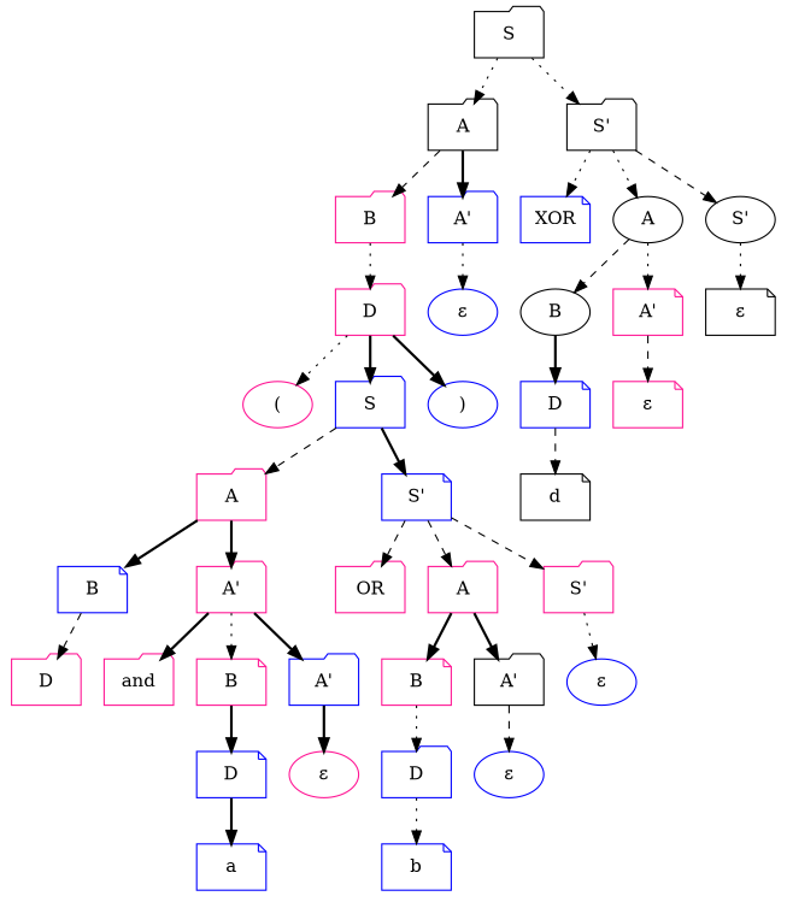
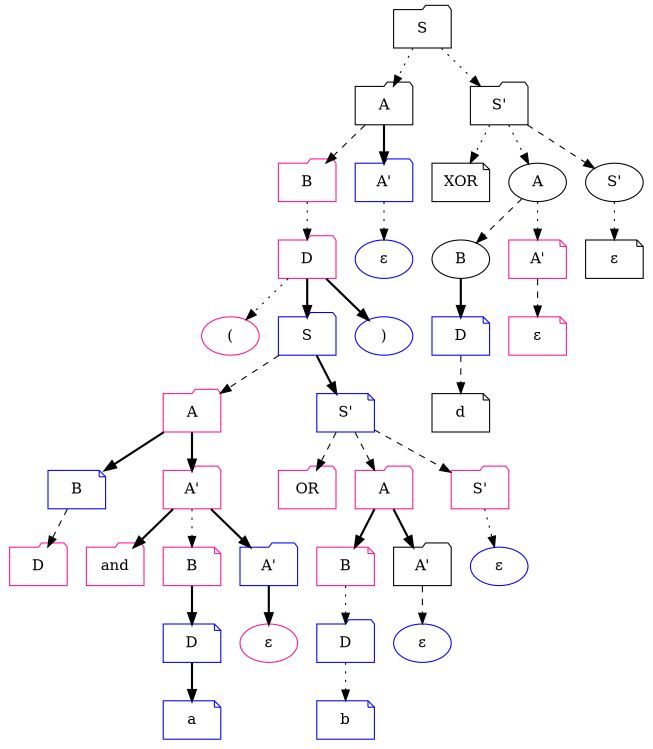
  digraph {
    node [color=deeppink shape=folder]
    edge [style=bold]
    n1 [color=black label=S]
    n2 [color=black label=A]
    n3 [color=black label="S'"]
    n4 [label=B]
    n5 [color=blue label="A'"]
-   n6 [color=blue label=XOR shape=note]
+   n6 [color=black label=XOR shape=note]
    n7 [color=black label=A shape=ellipse]
    n8 [color=black label="S'" shape=ellipse]
    n9 [label=D]
    n10 [color=blue label="ε" shape=ellipse]
    n11 [label="(" shape=ellipse]
    n12 [color=blue label=S]
    n13 [color=blue label=")" shape=ellipse]
    n14 [label=A]
    n15 [color=blue label="S'" shape=note]
    n16 [color=blue label=B shape=note]
    n17 [label="A'"]
    n18 [label=OR]
    n19 [label=A]
    n20 [label="S'"]
    n21 [label=D]
    n22 [label=and]
    n23 [label=B shape=note]
    n24 [color=blue label="A'"]
    n25 [color=blue label=D shape=note]
    n26 [label="ε" shape=ellipse]
    n27 [color=blue label=a shape=note]
    n28 [label=B shape=note]
    n29 [color=black label="A'"]
    n30 [color=blue label="ε" shape=ellipse]
    n31 [color=blue label=D]
    n32 [color=blue label="ε" shape=ellipse]
    n33 [color=blue label=b shape=note]
    n34 [color=black label=B shape=ellipse]
    n35 [label="A'" shape=note]
    n36 [color=black label="ε" shape=note]
    n37 [color=blue label=D shape=note]
    n38 [label="ε" shape=note]
    n39 [color=black label=d shape=note]
    n1 -> n2 [style=dotted]
    n1 -> n3 [style=dotted]
    n2 -> n4 [style=dashed]
    n2 -> n5
    n3 -> n6 [style=dotted]
    n3 -> n7 [style=dotted]
    n3 -> n8 [style=dashed]
    n4 -> n9 [style=dotted]
    n5 -> n10 [style=dotted]
    n7 -> n34 [style=dashed]
    n7 -> n35 [style=dotted]
    n8 -> n36 [style=dotted]
    n9 -> n11 [style=dotted]
    n9 -> n12
    n9 -> n13
    n12 -> n14 [style=dashed]
    n12 -> n15
    n14 -> n16
    n14 -> n17
    n15 -> n18 [style=dashed]
    n15 -> n19 [style=dashed]
    n15 -> n20 [style=dashed]
    n16 -> n21 [style=dashed]
    n17 -> n22
    n17 -> n23 [style=dotted]
    n17 -> n24
    n19 -> n28
    n19 -> n29
    n20 -> n30 [style=dotted]
    n23 -> n25
    n24 -> n26
    n25 -> n27
    n28 -> n31 [style=dotted]
    n29 -> n32 [style=dashed]
    n31 -> n33 [style=dotted]
    n34 -> n37
    n35 -> n38 [style=dashed]
    n37 -> n39 [style=dashed]
  }
